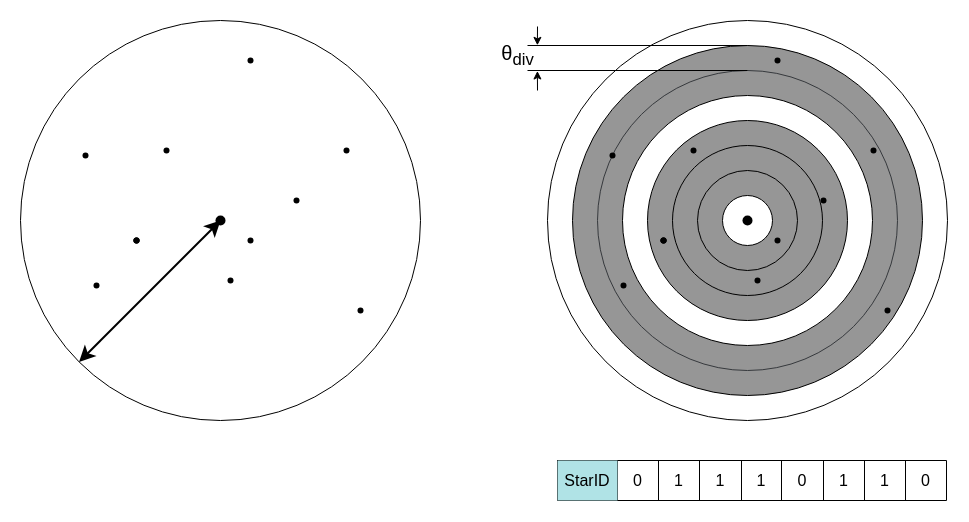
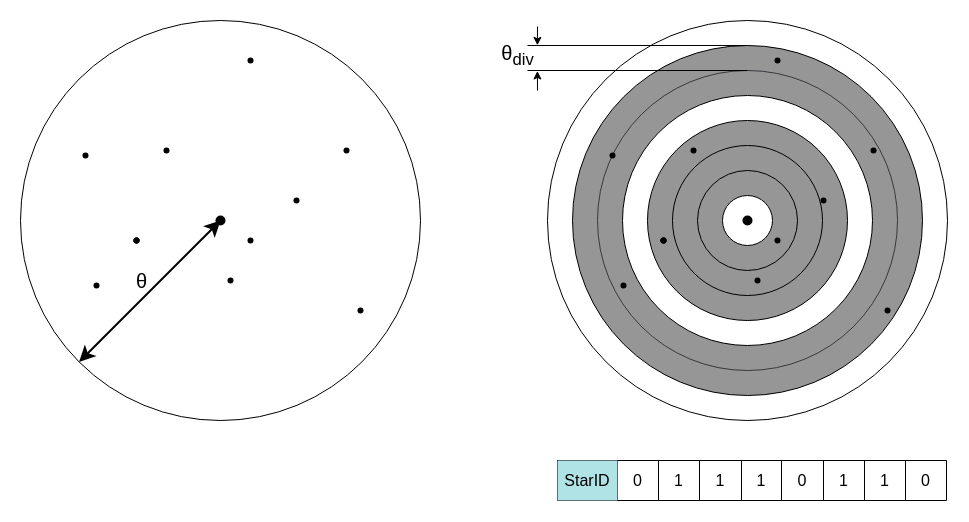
  <mxCell id="0" />
  <mxCell id="1" parent="0" />
  <mxCell id="2" value="" style="ellipse;whiteSpace=wrap;html=1;aspect=fixed;" vertex="1" parent="1"><mxGeometry x="547" y="20" width="400" height="400" as="geometry" /></mxCell>
  <mxCell id="3" value="" style="ellipse;whiteSpace=wrap;html=1;aspect=fixed;fillColor=#969696;" vertex="1" parent="1"><mxGeometry x="572" y="45" width="350" height="350" as="geometry" /></mxCell>
  <mxCell id="4" value="" style="ellipse;whiteSpace=wrap;html=1;aspect=fixed;fillColor=#969696;strokeColor=#36393d;" vertex="1" parent="1"><mxGeometry x="597" y="70" width="300" height="300" as="geometry" /></mxCell>
  <mxCell id="5" value="" style="ellipse;whiteSpace=wrap;html=1;aspect=fixed;" vertex="1" parent="1"><mxGeometry x="622" y="95" width="250" height="250" as="geometry" /></mxCell>
  <mxCell id="6" value="" style="ellipse;whiteSpace=wrap;html=1;aspect=fixed;fillColor=#969696;" vertex="1" parent="1"><mxGeometry x="647" y="120" width="200" height="200" as="geometry" /></mxCell>
  <mxCell id="7" value="" style="ellipse;whiteSpace=wrap;html=1;aspect=fixed;fillColor=#969696;" vertex="1" parent="1"><mxGeometry x="672" y="145" width="150" height="150" as="geometry" /></mxCell>
  <mxCell id="8" value="" style="ellipse;whiteSpace=wrap;html=1;aspect=fixed;fillColor=#969696;" vertex="1" parent="1"><mxGeometry x="697" y="170" width="100" height="100" as="geometry" /></mxCell>
  <mxCell id="9" value="" style="ellipse;whiteSpace=wrap;html=1;aspect=fixed;" vertex="1" parent="1"><mxGeometry x="722" y="195" width="50" height="50" as="geometry" /></mxCell>
  <mxCell id="10" value="" style="shape=waypoint;sketch=0;fillStyle=solid;size=6;pointerEvents=1;points=[];fillColor=none;resizable=0;rotatable=0;perimeter=centerPerimeter;snapToPoint=1;strokeWidth=3;" vertex="1" parent="1"><mxGeometry x="737" y="210" width="20" height="20" as="geometry" /></mxCell>
  <mxCell id="11" value="" style="shape=waypoint;sketch=0;fillStyle=solid;size=6;pointerEvents=1;points=[];fillColor=none;resizable=0;rotatable=0;perimeter=centerPerimeter;snapToPoint=1;" vertex="1" parent="1"><mxGeometry x="747" y="270" width="20" height="20" as="geometry" /></mxCell>
  <mxCell id="12" value="" style="shape=waypoint;sketch=0;fillStyle=solid;size=6;pointerEvents=1;points=[];fillColor=none;resizable=0;rotatable=0;perimeter=centerPerimeter;snapToPoint=1;" vertex="1" parent="1"><mxGeometry x="683" y="140" width="20" height="20" as="geometry" /></mxCell>
  <mxCell id="13" value="" style="shape=waypoint;sketch=0;fillStyle=solid;size=6;pointerEvents=1;points=[];fillColor=none;resizable=0;rotatable=0;perimeter=centerPerimeter;snapToPoint=1;" vertex="1" parent="1"><mxGeometry x="613" y="275" width="20" height="20" as="geometry" /></mxCell>
  <mxCell id="14" value="" style="shape=waypoint;sketch=0;fillStyle=solid;size=6;pointerEvents=1;points=[];fillColor=none;resizable=0;rotatable=0;perimeter=centerPerimeter;snapToPoint=1;" vertex="1" parent="1"><mxGeometry x="767" y="230" width="20" height="20" as="geometry" /></mxCell>
  <mxCell id="15" value="" style="shape=waypoint;sketch=0;fillStyle=solid;size=6;pointerEvents=1;points=[];fillColor=none;resizable=0;rotatable=0;perimeter=centerPerimeter;snapToPoint=1;" vertex="1" parent="1"><mxGeometry x="813" y="190" width="20" height="20" as="geometry" /></mxCell>
  <mxCell id="16" value="" style="shape=waypoint;sketch=0;fillStyle=solid;size=6;pointerEvents=1;points=[];fillColor=none;resizable=0;rotatable=0;perimeter=centerPerimeter;snapToPoint=1;" vertex="1" parent="1"><mxGeometry x="863" y="140" width="20" height="20" as="geometry" /></mxCell>
  <mxCell id="17" value="" style="shape=waypoint;sketch=0;fillStyle=solid;size=6;pointerEvents=1;points=[];fillColor=none;resizable=0;rotatable=0;perimeter=centerPerimeter;snapToPoint=1;" vertex="1" parent="1"><mxGeometry x="653" y="230" width="20" height="20" as="geometry" /></mxCell>
  <mxCell id="18" value="" style="shape=waypoint;sketch=0;fillStyle=solid;size=6;pointerEvents=1;points=[];fillColor=none;resizable=0;rotatable=0;perimeter=centerPerimeter;snapToPoint=1;" vertex="1" parent="1"><mxGeometry x="653" y="230" width="20" height="20" as="geometry" /></mxCell>
  <mxCell id="19" value="" style="shape=waypoint;sketch=0;fillStyle=solid;size=6;pointerEvents=1;points=[];fillColor=none;resizable=0;rotatable=0;perimeter=centerPerimeter;snapToPoint=1;" vertex="1" parent="1"><mxGeometry x="653" y="230" width="20" height="20" as="geometry" /></mxCell>
  <mxCell id="20" value="" style="shape=waypoint;sketch=0;fillStyle=solid;size=6;pointerEvents=1;points=[];fillColor=none;resizable=0;rotatable=0;perimeter=centerPerimeter;snapToPoint=1;" vertex="1" parent="1"><mxGeometry x="602" y="145" width="20" height="20" as="geometry" /></mxCell>
  <mxCell id="21" value="" style="shape=waypoint;sketch=0;fillStyle=solid;size=6;pointerEvents=1;points=[];fillColor=none;resizable=0;rotatable=0;perimeter=centerPerimeter;snapToPoint=1;" vertex="1" parent="1"><mxGeometry x="767" y="50" width="20" height="20" as="geometry" /></mxCell>
  <mxCell id="22" value="" style="shape=waypoint;sketch=0;fillStyle=solid;size=6;pointerEvents=1;points=[];fillColor=none;resizable=0;rotatable=0;perimeter=centerPerimeter;snapToPoint=1;" vertex="1" parent="1"><mxGeometry x="877" y="300" width="20" height="20" as="geometry" /></mxCell>
  <mxCell id="23" value="" style="ellipse;whiteSpace=wrap;html=1;aspect=fixed;" vertex="1" parent="1"><mxGeometry x="20" y="20" width="400" height="400" as="geometry" /></mxCell>
  <mxCell id="24" value="" style="shape=waypoint;sketch=0;fillStyle=solid;size=6;pointerEvents=1;points=[];fillColor=none;resizable=0;rotatable=0;perimeter=centerPerimeter;snapToPoint=1;strokeWidth=3;" vertex="1" parent="1"><mxGeometry x="210" y="210" width="20" height="20" as="geometry" /></mxCell>
  <mxCell id="25" value="" style="shape=waypoint;sketch=0;fillStyle=solid;size=6;pointerEvents=1;points=[];fillColor=none;resizable=0;rotatable=0;perimeter=centerPerimeter;snapToPoint=1;" vertex="1" parent="1"><mxGeometry x="220" y="270" width="20" height="20" as="geometry" /></mxCell>
  <mxCell id="26" value="" style="shape=waypoint;sketch=0;fillStyle=solid;size=6;pointerEvents=1;points=[];fillColor=none;resizable=0;rotatable=0;perimeter=centerPerimeter;snapToPoint=1;" vertex="1" parent="1"><mxGeometry x="156" y="140" width="20" height="20" as="geometry" /></mxCell>
  <mxCell id="27" value="" style="shape=waypoint;sketch=0;fillStyle=solid;size=6;pointerEvents=1;points=[];fillColor=none;resizable=0;rotatable=0;perimeter=centerPerimeter;snapToPoint=1;" vertex="1" parent="1"><mxGeometry x="86" y="275" width="20" height="20" as="geometry" /></mxCell>
  <mxCell id="28" value="" style="shape=waypoint;sketch=0;fillStyle=solid;size=6;pointerEvents=1;points=[];fillColor=none;resizable=0;rotatable=0;perimeter=centerPerimeter;snapToPoint=1;" vertex="1" parent="1"><mxGeometry x="240" y="230" width="20" height="20" as="geometry" /></mxCell>
  <mxCell id="29" value="" style="shape=waypoint;sketch=0;fillStyle=solid;size=6;pointerEvents=1;points=[];fillColor=none;resizable=0;rotatable=0;perimeter=centerPerimeter;snapToPoint=1;" vertex="1" parent="1"><mxGeometry x="286" y="190" width="20" height="20" as="geometry" /></mxCell>
  <mxCell id="30" value="" style="shape=waypoint;sketch=0;fillStyle=solid;size=6;pointerEvents=1;points=[];fillColor=none;resizable=0;rotatable=0;perimeter=centerPerimeter;snapToPoint=1;" vertex="1" parent="1"><mxGeometry x="336" y="140" width="20" height="20" as="geometry" /></mxCell>
  <mxCell id="31" value="" style="shape=waypoint;sketch=0;fillStyle=solid;size=6;pointerEvents=1;points=[];fillColor=none;resizable=0;rotatable=0;perimeter=centerPerimeter;snapToPoint=1;" vertex="1" parent="1"><mxGeometry x="126" y="230" width="20" height="20" as="geometry" /></mxCell>
  <mxCell id="32" value="" style="shape=waypoint;sketch=0;fillStyle=solid;size=6;pointerEvents=1;points=[];fillColor=none;resizable=0;rotatable=0;perimeter=centerPerimeter;snapToPoint=1;" vertex="1" parent="1"><mxGeometry x="126" y="230" width="20" height="20" as="geometry" /></mxCell>
  <mxCell id="33" value="" style="shape=waypoint;sketch=0;fillStyle=solid;size=6;pointerEvents=1;points=[];fillColor=none;resizable=0;rotatable=0;perimeter=centerPerimeter;snapToPoint=1;" vertex="1" parent="1"><mxGeometry x="126" y="230" width="20" height="20" as="geometry" /></mxCell>
  <mxCell id="34" value="" style="shape=waypoint;sketch=0;fillStyle=solid;size=6;pointerEvents=1;points=[];fillColor=none;resizable=0;rotatable=0;perimeter=centerPerimeter;snapToPoint=1;" vertex="1" parent="1"><mxGeometry x="75" y="145" width="20" height="20" as="geometry" /></mxCell>
  <mxCell id="35" value="" style="shape=waypoint;sketch=0;fillStyle=solid;size=6;pointerEvents=1;points=[];fillColor=none;resizable=0;rotatable=0;perimeter=centerPerimeter;snapToPoint=1;" vertex="1" parent="1"><mxGeometry x="240" y="50" width="20" height="20" as="geometry" /></mxCell>
  <mxCell id="36" value="" style="shape=waypoint;sketch=0;fillStyle=solid;size=6;pointerEvents=1;points=[];fillColor=none;resizable=0;rotatable=0;perimeter=centerPerimeter;snapToPoint=1;" vertex="1" parent="1"><mxGeometry x="350" y="300" width="20" height="20" as="geometry" /></mxCell>
  <mxCell id="37" value="" style="endArrow=classic;startArrow=classic;html=1;rounded=0;entryX=0;entryY=1;entryDx=0;entryDy=0;exitX=0.897;exitY=1.043;exitDx=0;exitDy=0;exitPerimeter=0;endSize=10;startSize=10;strokeWidth=2;shadow=0;flowAnimation=0;" edge="1" parent="1" source="24" target="23"><mxGeometry width="50" height="50" relative="1" as="geometry"><mxPoint x="116" y="270" as="sourcePoint" /><mxPoint x="166" y="220" as="targetPoint" /></mxGeometry></mxCell>
  <mxCell id="38" value="" style="shape=table;startSize=0;container=1;collapsible=0;childLayout=tableLayout;fontSize=16;" vertex="1" parent="1"><mxGeometry x="557" y="460" width="389" height="40" as="geometry" /></mxCell>
  <mxCell id="39" value="" style="shape=tableRow;horizontal=0;startSize=0;swimlaneHead=0;swimlaneBody=0;strokeColor=inherit;top=0;left=0;bottom=0;right=0;collapsible=0;dropTarget=0;fillColor=none;points=[[0,0.5],[1,0.5]];portConstraint=eastwest;fontSize=16;" vertex="1" parent="38"><mxGeometry width="389" height="40" as="geometry" /></mxCell>
  <mxCell id="40" value="StarID" style="shape=partialRectangle;html=1;whiteSpace=wrap;connectable=0;strokeColor=#0e8088;overflow=hidden;fillColor=#b0e3e6;top=0;left=0;bottom=0;right=0;pointerEvents=1;fontSize=16;" vertex="1" parent="39"><mxGeometry width="60" height="40" as="geometry"><mxRectangle width="60" height="40" as="alternateBounds" /></mxGeometry></mxCell>
  <mxCell id="41" value="0" style="shape=partialRectangle;html=1;whiteSpace=wrap;connectable=0;strokeColor=inherit;overflow=hidden;fillColor=none;top=0;left=0;bottom=0;right=0;pointerEvents=1;fontSize=16;" vertex="1" parent="39"><mxGeometry x="60" width="41" height="40" as="geometry"><mxRectangle width="41" height="40" as="alternateBounds" /></mxGeometry></mxCell>
  <mxCell id="42" value="1" style="shape=partialRectangle;html=1;whiteSpace=wrap;connectable=0;strokeColor=inherit;overflow=hidden;fillColor=none;top=0;left=0;bottom=0;right=0;pointerEvents=1;fontSize=16;" vertex="1" parent="39"><mxGeometry x="101" width="41" height="40" as="geometry"><mxRectangle width="41" height="40" as="alternateBounds" /></mxGeometry></mxCell>
  <mxCell id="43" value="1" style="shape=partialRectangle;html=1;whiteSpace=wrap;connectable=0;strokeColor=inherit;overflow=hidden;fillColor=none;top=0;left=0;bottom=0;right=0;pointerEvents=1;fontSize=16;" vertex="1" parent="39"><mxGeometry x="142" width="42" height="40" as="geometry"><mxRectangle width="42" height="40" as="alternateBounds" /></mxGeometry></mxCell>
  <mxCell id="44" value="1" style="shape=partialRectangle;html=1;whiteSpace=wrap;connectable=0;strokeColor=inherit;overflow=hidden;fillColor=none;top=0;left=0;bottom=0;right=0;pointerEvents=1;fontSize=16;" vertex="1" parent="39"><mxGeometry x="184" width="40" height="40" as="geometry"><mxRectangle width="40" height="40" as="alternateBounds" /></mxGeometry></mxCell>
  <mxCell id="45" value="0" style="shape=partialRectangle;html=1;whiteSpace=wrap;connectable=0;strokeColor=inherit;overflow=hidden;fillColor=none;top=0;left=0;bottom=0;right=0;pointerEvents=1;fontSize=16;" vertex="1" parent="39"><mxGeometry x="224" width="42" height="40" as="geometry"><mxRectangle width="42" height="40" as="alternateBounds" /></mxGeometry></mxCell>
  <mxCell id="46" value="1" style="shape=partialRectangle;html=1;whiteSpace=wrap;connectable=0;strokeColor=inherit;overflow=hidden;fillColor=none;top=0;left=0;bottom=0;right=0;pointerEvents=1;fontSize=16;" vertex="1" parent="39"><mxGeometry x="266" width="41" height="40" as="geometry"><mxRectangle width="41" height="40" as="alternateBounds" /></mxGeometry></mxCell>
  <mxCell id="47" value="1" style="shape=partialRectangle;html=1;whiteSpace=wrap;connectable=0;strokeColor=inherit;overflow=hidden;fillColor=none;top=0;left=0;bottom=0;right=0;pointerEvents=1;fontSize=16;" vertex="1" parent="39"><mxGeometry x="307" width="41" height="40" as="geometry"><mxRectangle width="41" height="40" as="alternateBounds" /></mxGeometry></mxCell>
  <mxCell id="48" value="0" style="shape=partialRectangle;html=1;whiteSpace=wrap;connectable=0;strokeColor=inherit;overflow=hidden;fillColor=none;top=0;left=0;bottom=0;right=0;pointerEvents=1;fontSize=16;" vertex="1" parent="39"><mxGeometry x="348" width="41" height="40" as="geometry"><mxRectangle width="41" height="40" as="alternateBounds" /></mxGeometry></mxCell>
+ <mxCell id="49" value="&lt;font style=&quot;font-size: 20px;&quot;&gt;θ&lt;/font&gt;" style="text;html=1;align=center;verticalAlign=middle;resizable=0;points=[];autosize=1;strokeColor=none;fillColor=none;" vertex="1" parent="1"><mxGeometry x="126" y="260" width="30" height="40" as="geometry" /></mxCell>
  <mxCell id="50" value="" style="line;strokeWidth=1;html=1;" vertex="1" parent="1"><mxGeometry x="527" y="40" width="220" height="10" as="geometry" /></mxCell>
  <mxCell id="51" value="" style="line;strokeWidth=1;html=1;" vertex="1" parent="1"><mxGeometry x="527" y="65" width="220" height="10" as="geometry" /></mxCell>
  <mxCell id="52" value="" style="endArrow=none;startArrow=classic;html=1;rounded=0;endFill=0;exitX=0.045;exitY=0.479;exitDx=0;exitDy=0;exitPerimeter=0;strokeWidth=1;" edge="1" parent="1" source="50"><mxGeometry width="50" height="50" relative="1" as="geometry"><mxPoint x="537" y="41" as="sourcePoint" /><mxPoint x="537" y="26" as="targetPoint" /></mxGeometry></mxCell>
  <mxCell id="53" value="" style="endArrow=none;startArrow=classic;html=1;rounded=0;endFill=0;exitX=0.045;exitY=0.55;exitDx=0;exitDy=0;exitPerimeter=0;" edge="1" parent="1" source="51"><mxGeometry width="50" height="50" relative="1" as="geometry"><mxPoint x="547" y="55" as="sourcePoint" /><mxPoint x="537" y="90" as="targetPoint" /></mxGeometry></mxCell>
  <mxCell id="54" value="&lt;font style=&quot;font-size: 20px;&quot;&gt;θ&lt;sub&gt;div&lt;/sub&gt;&lt;/font&gt;" style="text;html=1;align=center;verticalAlign=middle;resizable=0;points=[];autosize=1;strokeColor=none;fillColor=none;" vertex="1" parent="1"><mxGeometry x="487" y="35" width="60" height="40" as="geometry" /></mxCell>
